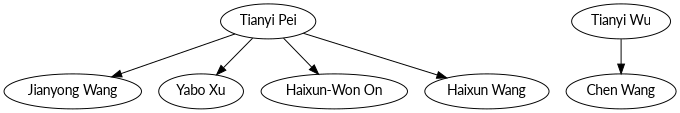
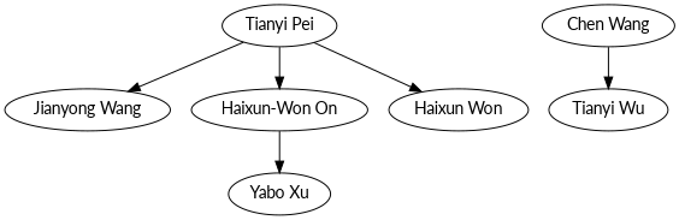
  strict digraph {
    fontname=Lato
    node [fontname=Lato]
    edge [fontname=Lato]
    n1 [label="Tianyi Pei"]
    "Jianyong Wang"
    "Yabo Xu"
    n4 [label="Haixun-Won On"]
-   "Haixun Wang"
+   "Haixun Wang" [label="Haixun Won"]
    "Chen Wang"
    "Tianyi Wu"
    n1 -> "Jianyong Wang"
-   n1 -> "Yabo Xu"
+   n4 -> "Yabo Xu"
    n1 -> n4
    n1 -> "Haixun Wang"
-   "Tianyi Wu" -> "Chen Wang"
+   "Chen Wang" -> "Tianyi Wu"
  }
